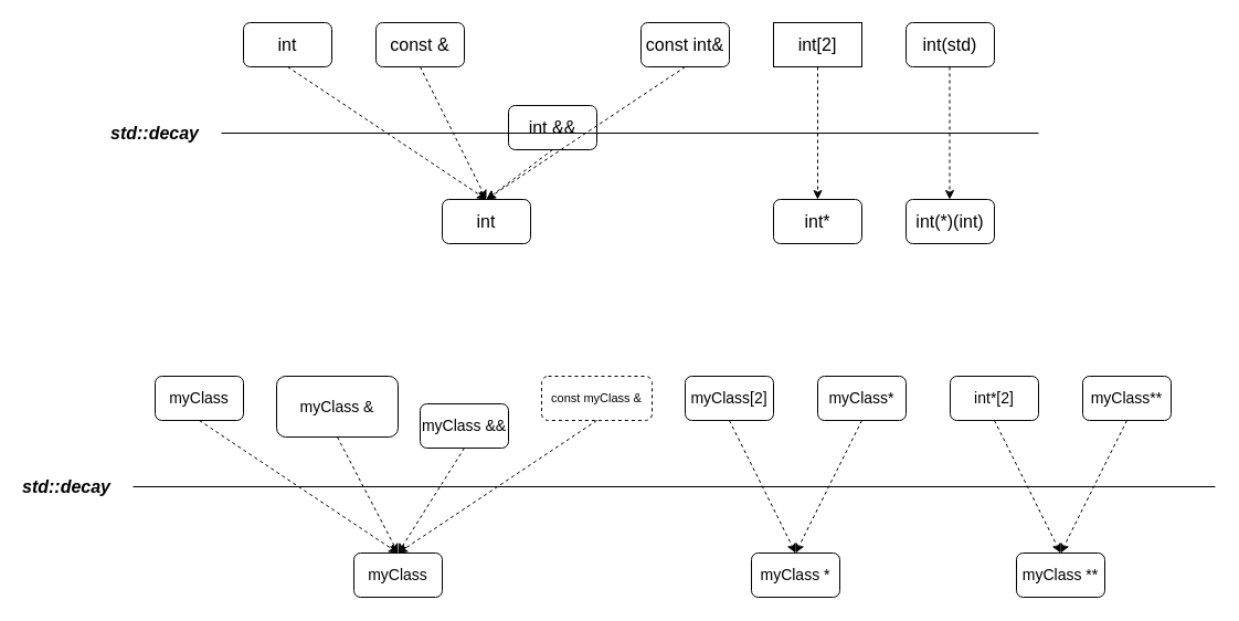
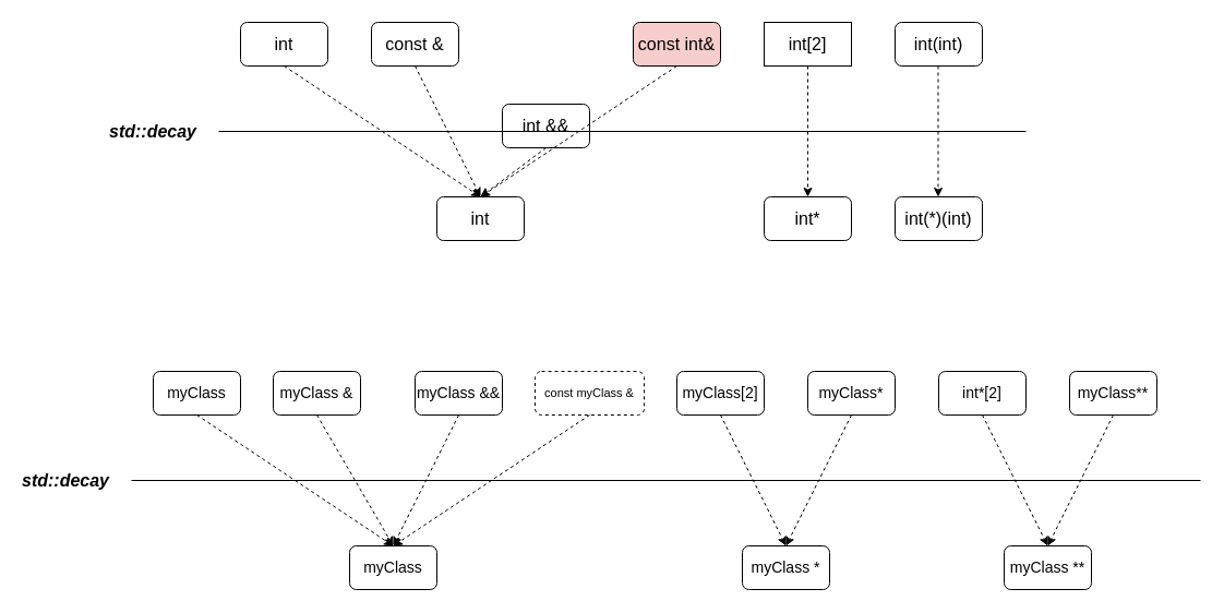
  <mxCell id="0" />
  <mxCell id="1" parent="0" />
  <mxCell id="2" value="&lt;font style=&quot;font-size: 16px&quot;&gt;int&lt;/font&gt;" style="rounded=1;whiteSpace=wrap;html=1;" vertex="1" parent="1"><mxGeometry x="220" y="20" width="80" height="40" as="geometry" /></mxCell>
  <mxCell id="3" value="&lt;font style=&quot;font-size: 16px&quot;&gt;const &amp;amp;&lt;/font&gt;" style="rounded=1;whiteSpace=wrap;html=1;" vertex="1" parent="1"><mxGeometry x="340" y="20" width="80" height="40" as="geometry" /></mxCell>
  <mxCell id="4" value="&lt;font style=&quot;font-size: 16px&quot;&gt;int &amp;amp;&amp;amp;&lt;/font&gt;" style="rounded=1;whiteSpace=wrap;html=1;" vertex="1" parent="1"><mxGeometry x="460" y="95" width="80" height="40" as="geometry" /></mxCell>
- <mxCell id="5" value="&lt;font style=&quot;font-size: 16px&quot;&gt;const int&amp;amp;&lt;/font&gt;" style="rounded=1;whiteSpace=wrap;html=1;" vertex="1" parent="1"><mxGeometry x="580" y="20" width="80" height="40" as="geometry" /></mxCell>
+ <mxCell id="5" value="&lt;font style=&quot;font-size: 16px&quot;&gt;const int&amp;amp;&lt;/font&gt;" style="rounded=1;whiteSpace=wrap;html=1;fillColor=#f8cecc;" vertex="1" parent="1"><mxGeometry x="580" y="20" width="80" height="40" as="geometry" /></mxCell>
  <mxCell id="6" value="&lt;font style=&quot;font-size: 16px&quot;&gt;int[2]&lt;/font&gt;" style="whiteSpace=wrap;html=1;rounded=0;" vertex="1" parent="1"><mxGeometry x="700" y="20" width="80" height="40" as="geometry" /></mxCell>
- <mxCell id="7" value="&lt;font style=&quot;font-size: 16px&quot;&gt;int(std)&lt;/font&gt;" style="rounded=1;whiteSpace=wrap;html=1;" vertex="1" parent="1"><mxGeometry x="820" y="20" width="80" height="40" as="geometry" /></mxCell>
+ <mxCell id="7" value="&lt;font style=&quot;font-size: 16px&quot;&gt;int(int)&lt;/font&gt;" style="rounded=1;whiteSpace=wrap;html=1;" vertex="1" parent="1"><mxGeometry x="820" y="20" width="80" height="40" as="geometry" /></mxCell>
  <mxCell id="8" value="&lt;font style=&quot;font-size: 16px&quot;&gt;int&lt;/font&gt;" style="rounded=1;whiteSpace=wrap;html=1;" vertex="1" parent="1"><mxGeometry x="400" y="180" width="80" height="40" as="geometry" /></mxCell>
  <mxCell id="9" value="&lt;font style=&quot;font-size: 16px&quot;&gt;int*&lt;/font&gt;" style="rounded=1;whiteSpace=wrap;html=1;" vertex="1" parent="1"><mxGeometry x="700" y="180" width="80" height="40" as="geometry" /></mxCell>
  <mxCell id="10" value="&lt;font style=&quot;font-size: 16px&quot;&gt;int(*)(int)&lt;/font&gt;" style="rounded=1;whiteSpace=wrap;html=1;" vertex="1" parent="1"><mxGeometry x="820" y="180" width="80" height="40" as="geometry" /></mxCell>
  <mxCell id="11" value="" style="endArrow=classic;html=1;exitX=0.5;exitY=1;exitDx=0;exitDy=0;entryX=0.5;entryY=0;entryDx=0;entryDy=0;dashed=1;" edge="1" parent="1" source="2" target="8"><mxGeometry width="50" height="50" relative="1" as="geometry"><mxPoint x="230" y="210" as="sourcePoint" /><mxPoint x="280" y="160" as="targetPoint" /></mxGeometry></mxCell>
  <mxCell id="12" value="" style="endArrow=classic;html=1;exitX=0.5;exitY=1;exitDx=0;exitDy=0;entryX=0.5;entryY=0;entryDx=0;entryDy=0;dashed=1;" edge="1" parent="1" source="3" target="8"><mxGeometry width="50" height="50" relative="1" as="geometry"><mxPoint x="320" y="340" as="sourcePoint" /><mxPoint x="370" y="290" as="targetPoint" /></mxGeometry></mxCell>
  <mxCell id="13" value="" style="endArrow=classic;html=1;exitX=0.5;exitY=1;exitDx=0;exitDy=0;entryX=0.5;entryY=0;entryDx=0;entryDy=0;dashed=1;" edge="1" parent="1" source="4" target="8"><mxGeometry width="50" height="50" relative="1" as="geometry"><mxPoint x="440" y="380" as="sourcePoint" /><mxPoint x="490" y="330" as="targetPoint" /></mxGeometry></mxCell>
  <mxCell id="14" value="" style="endArrow=classic;html=1;exitX=0.5;exitY=1;exitDx=0;exitDy=0;entryX=0.5;entryY=0;entryDx=0;entryDy=0;dashed=1;" edge="1" parent="1" source="5" target="8"><mxGeometry width="50" height="50" relative="1" as="geometry"><mxPoint x="390" y="400" as="sourcePoint" /><mxPoint x="460" y="180" as="targetPoint" /></mxGeometry></mxCell>
  <mxCell id="15" value="" style="endArrow=classic;html=1;dashed=1;exitX=0.5;exitY=1;exitDx=0;exitDy=0;" edge="1" parent="1" source="6"><mxGeometry width="50" height="50" relative="1" as="geometry"><mxPoint x="580" y="390" as="sourcePoint" /><mxPoint x="740" y="180" as="targetPoint" /></mxGeometry></mxCell>
  <mxCell id="16" value="" style="endArrow=classic;html=1;dashed=1;exitX=0.5;exitY=1;exitDx=0;exitDy=0;" edge="1" parent="1"><mxGeometry width="50" height="50" relative="1" as="geometry"><mxPoint x="859.5" y="60" as="sourcePoint" /><mxPoint x="859.5" y="180" as="targetPoint" /></mxGeometry></mxCell>
  <mxCell id="17" value="" style="endArrow=none;html=1;" edge="1" parent="1"><mxGeometry width="50" height="50" relative="1" as="geometry"><mxPoint x="200" y="120" as="sourcePoint" /><mxPoint x="940" y="120" as="targetPoint" /></mxGeometry></mxCell>
  <mxCell id="18" value="&lt;font style=&quot;font-size: 16px&quot;&gt;&lt;b&gt;&lt;i&gt;std::decay&lt;/i&gt;&lt;/b&gt;&lt;/font&gt;" style="text;html=1;strokeColor=none;fillColor=none;align=center;verticalAlign=middle;whiteSpace=wrap;rounded=0;" vertex="1" parent="1"><mxGeometry x="100" y="100" width="80" height="40" as="geometry" /></mxCell>
  <mxCell id="19" value="&lt;font style=&quot;font-size: 14px&quot;&gt;myClass&lt;/font&gt;" style="rounded=1;whiteSpace=wrap;html=1;" vertex="1" parent="1"><mxGeometry y="340" width="80" height="40" as="geometry" x="140" /></mxCell>
- <mxCell id="20" value="&lt;font style=&quot;font-size: 14px&quot;&gt;myClass &amp;amp;&lt;/font&gt;" style="rounded=1;whiteSpace=wrap;html=1;" vertex="1" parent="1"><mxGeometry x="250" y="340" width="110" height="55" as="geometry" /></mxCell>
- <mxCell id="21" value="&lt;font style=&quot;font-size: 14px&quot;&gt;myClass &amp;amp;&amp;amp;&lt;/font&gt;" style="rounded=1;whiteSpace=wrap;html=1;" vertex="1" parent="1"><mxGeometry x="380" y="365" width="80" height="40" as="geometry" /></mxCell>
+ <mxCell id="20" value="&lt;font style=&quot;font-size: 14px&quot;&gt;myClass &amp;amp;&lt;/font&gt;" style="rounded=1;whiteSpace=wrap;html=1;" vertex="1" parent="1"><mxGeometry x="250" y="340" width="80" height="40" as="geometry" /></mxCell>
+ <mxCell id="21" value="&lt;font style=&quot;font-size: 14px&quot;&gt;myClass &amp;amp;&amp;amp;&lt;/font&gt;" style="rounded=1;whiteSpace=wrap;html=1;" vertex="1" parent="1"><mxGeometry x="380" y="340" width="80" height="40" as="geometry" /></mxCell>
  <mxCell id="22" value="&lt;font style=&quot;font-size: 11px&quot;&gt;const myClass &amp;amp;&lt;/font&gt;" style="rounded=1;whiteSpace=wrap;html=1;dashed=1;" vertex="1" parent="1"><mxGeometry x="490" y="340" width="100" height="40" as="geometry" /></mxCell>
  <mxCell id="23" value="&lt;font style=&quot;font-size: 14px&quot;&gt;myClass[2]&lt;/font&gt;" style="rounded=1;whiteSpace=wrap;html=1;" vertex="1" parent="1"><mxGeometry x="620" y="340" width="80" height="40" as="geometry" /></mxCell>
  <mxCell id="24" value="&lt;font style=&quot;font-size: 14px&quot;&gt;myClass*&lt;/font&gt;" style="rounded=1;whiteSpace=wrap;html=1;" vertex="1" parent="1"><mxGeometry x="740" y="340" width="80" height="40" as="geometry" /></mxCell>
  <mxCell id="25" value="&lt;font style=&quot;font-size: 14px&quot;&gt;int*[2]&lt;/font&gt;" style="rounded=1;whiteSpace=wrap;html=1;" vertex="1" parent="1"><mxGeometry x="860" y="340" width="80" height="40" as="geometry" /></mxCell>
  <mxCell id="26" value="&lt;font style=&quot;font-size: 14px&quot;&gt;myClass**&lt;/font&gt;" style="rounded=1;whiteSpace=wrap;html=1;" vertex="1" parent="1"><mxGeometry x="980" y="340" width="80" height="40" as="geometry" /></mxCell>
  <mxCell id="27" value="&lt;font style=&quot;font-size: 14px&quot;&gt;myClass&lt;/font&gt;" style="rounded=1;whiteSpace=wrap;html=1;" vertex="1" parent="1"><mxGeometry x="320" y="500" width="80" height="40" as="geometry" /></mxCell>
  <mxCell id="28" value="" style="endArrow=classic;html=1;exitX=0.5;exitY=1;exitDx=0;exitDy=0;entryX=0.5;entryY=0;entryDx=0;entryDy=0;dashed=1;" edge="1" parent="1"><mxGeometry width="50" height="50" relative="1" as="geometry"><mxPoint x="180" y="380" as="sourcePoint" /><mxPoint x="360" y="500" as="targetPoint" /></mxGeometry></mxCell>
  <mxCell id="29" value="" style="endArrow=classic;html=1;exitX=0.5;exitY=1;exitDx=0;exitDy=0;dashed=1;" edge="1" parent="1" source="20"><mxGeometry width="50" height="50" relative="1" as="geometry"><mxPoint x="150" y="540" as="sourcePoint" /><mxPoint x="360" y="500" as="targetPoint" /></mxGeometry></mxCell>
  <mxCell id="30" value="" style="endArrow=classic;html=1;exitX=0.5;exitY=1;exitDx=0;exitDy=0;entryX=0.5;entryY=0;entryDx=0;entryDy=0;dashed=1;" edge="1" parent="1" source="21" target="27"><mxGeometry width="50" height="50" relative="1" as="geometry"><mxPoint x="240" y="580" as="sourcePoint" /><mxPoint x="290" y="530" as="targetPoint" /></mxGeometry></mxCell>
  <mxCell id="31" value="" style="endArrow=classic;html=1;exitX=0.5;exitY=1;exitDx=0;exitDy=0;entryX=0.5;entryY=0;entryDx=0;entryDy=0;dashed=1;" edge="1" parent="1" source="22" target="27"><mxGeometry width="50" height="50" relative="1" as="geometry"><mxPoint x="430" y="390" as="sourcePoint" /><mxPoint x="370" y="510" as="targetPoint" /></mxGeometry></mxCell>
  <mxCell id="32" value="&lt;font style=&quot;font-size: 14px&quot;&gt;myClass *&lt;/font&gt;" style="rounded=1;whiteSpace=wrap;html=1;" vertex="1" parent="1"><mxGeometry x="680" y="500" width="80" height="40" as="geometry" /></mxCell>
  <mxCell id="33" value="" style="endArrow=classic;html=1;exitX=0.5;exitY=1;exitDx=0;exitDy=0;entryX=0.5;entryY=0;entryDx=0;entryDy=0;dashed=1;" edge="1" parent="1" target="32"><mxGeometry width="50" height="50" relative="1" as="geometry"><mxPoint x="660" y="380" as="sourcePoint" /><mxPoint x="840" y="500" as="targetPoint" /></mxGeometry></mxCell>
  <mxCell id="34" value="" style="endArrow=classic;html=1;exitX=0.5;exitY=1;exitDx=0;exitDy=0;entryX=0.5;entryY=0;entryDx=0;entryDy=0;dashed=1;" edge="1" parent="1" source="24" target="32"><mxGeometry width="50" height="50" relative="1" as="geometry"><mxPoint x="670" y="390" as="sourcePoint" /><mxPoint x="730" y="510" as="targetPoint" /></mxGeometry></mxCell>
  <mxCell id="35" value="&lt;font style=&quot;font-size: 14px&quot;&gt;myClass **&lt;/font&gt;" style="rounded=1;whiteSpace=wrap;html=1;" vertex="1" parent="1"><mxGeometry x="920" y="500" width="80" height="40" as="geometry" /></mxCell>
  <mxCell id="36" value="" style="endArrow=classic;html=1;exitX=0.5;exitY=1;exitDx=0;exitDy=0;entryX=0.5;entryY=0;entryDx=0;entryDy=0;dashed=1;" edge="1" parent="1"><mxGeometry width="50" height="50" relative="1" as="geometry"><mxPoint x="900" y="380" as="sourcePoint" /><mxPoint x="960" y="500" as="targetPoint" /></mxGeometry></mxCell>
  <mxCell id="37" value="" style="endArrow=classic;html=1;exitX=0.5;exitY=1;exitDx=0;exitDy=0;entryX=0.5;entryY=0;entryDx=0;entryDy=0;dashed=1;" edge="1" parent="1" source="26" target="35"><mxGeometry width="50" height="50" relative="1" as="geometry"><mxPoint x="910" y="390" as="sourcePoint" /><mxPoint x="970" y="510" as="targetPoint" /></mxGeometry></mxCell>
  <mxCell id="38" value="" style="endArrow=none;html=1;" edge="1" parent="1"><mxGeometry width="50" height="50" relative="1" as="geometry"><mxPoint x="120" y="440" as="sourcePoint" /><mxPoint x="1100" y="440" as="targetPoint" /></mxGeometry></mxCell>
  <mxCell id="39" value="&lt;font style=&quot;font-size: 16px&quot;&gt;&lt;b&gt;&lt;i&gt;std::decay&lt;/i&gt;&lt;/b&gt;&lt;/font&gt;" style="text;html=1;strokeColor=none;fillColor=none;align=center;verticalAlign=middle;whiteSpace=wrap;rounded=0;" vertex="1" parent="1"><mxGeometry x="20" y="420" width="80" height="40" as="geometry" /></mxCell>
